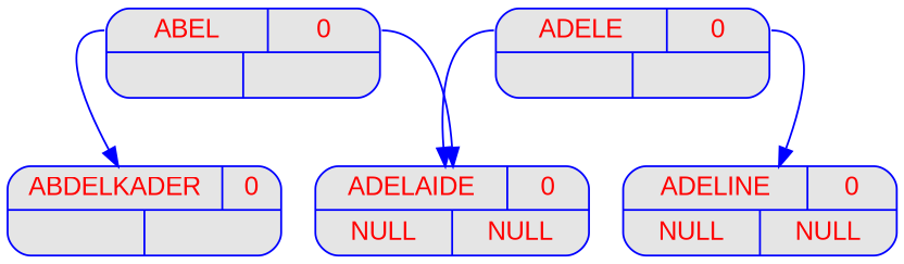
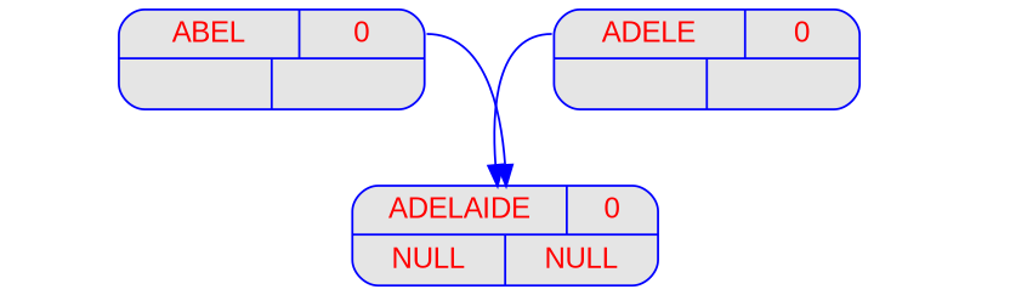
  digraph {
    fontname="Liberation Sans"
    node [color=blue fillcolor=grey90 fontcolor=red fontname="Liberation Sans" fontsize=14 shape=record style="rounded, filled"]
    edge [color=blue fontname="Liberation Sans" tailport=g]
    n1 [label="{{<g> ABEL | <d> 0 } | { <g> | <d>}}" width=2]
-   n2 [label="{{<g> ABDELKADER | <d> 0 } | { <g> | <d>}}" width=2]
    n3 [label="{{<g> ADELAIDE | <d> 0 }| { <g> NULL | <d> NULL}}" width=2]
    n4 [label="{{<g> ADELE | <d> 0 } | { <g> | <d>}}" width=2]
-   n5 [label="{{<g> ADELINE | <d> 0 }| { <g> NULL | <d> NULL}}" width=2]
-   n1 -> n2
    n1 -> n3 [tailport=d]
    n4 -> n3
-   n4 -> n5 [tailport=d]
  }
